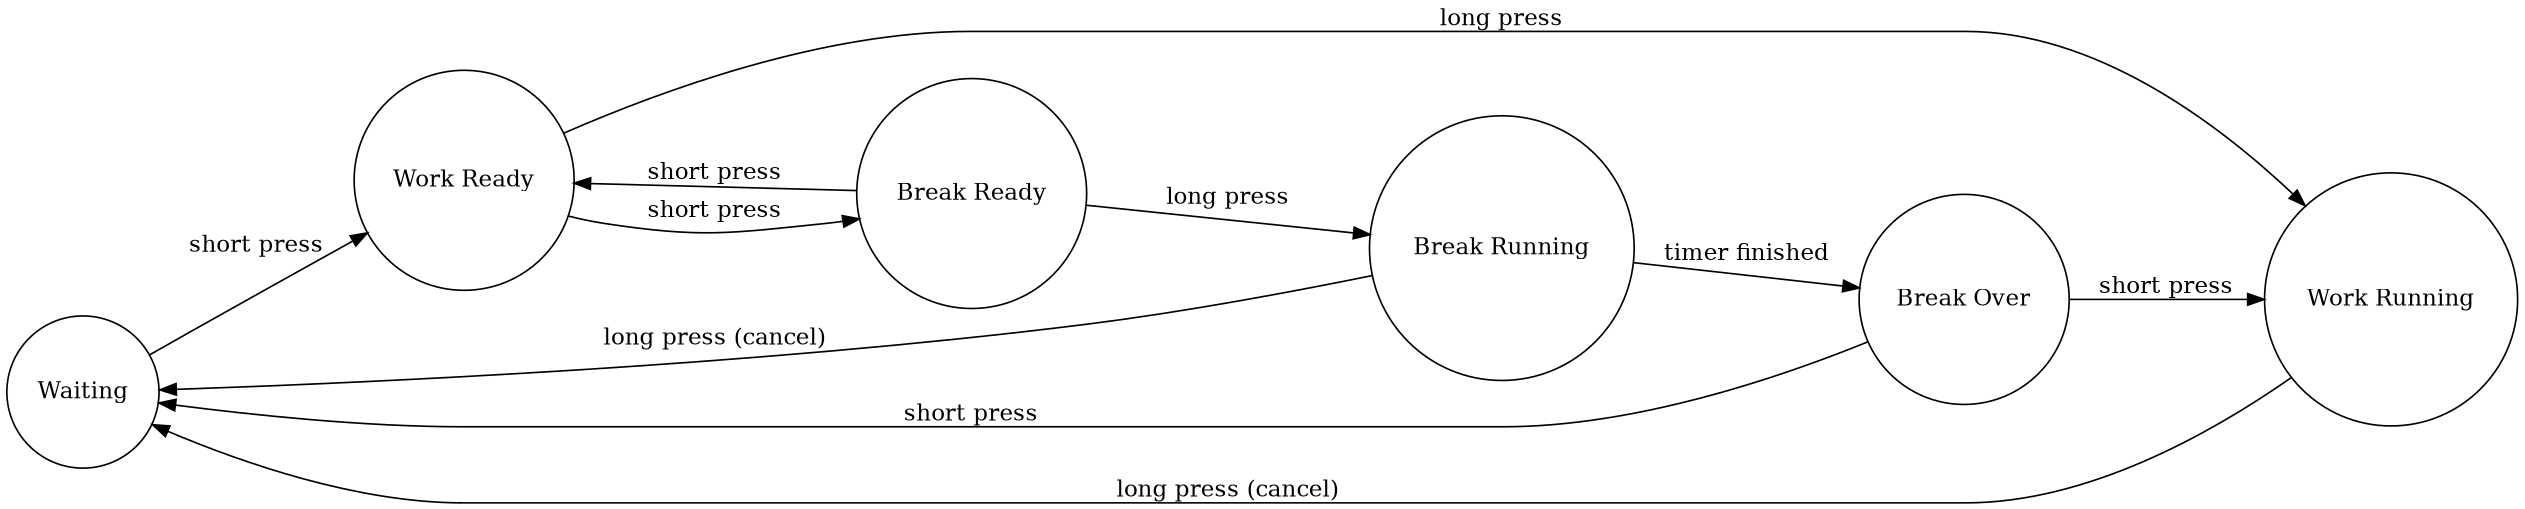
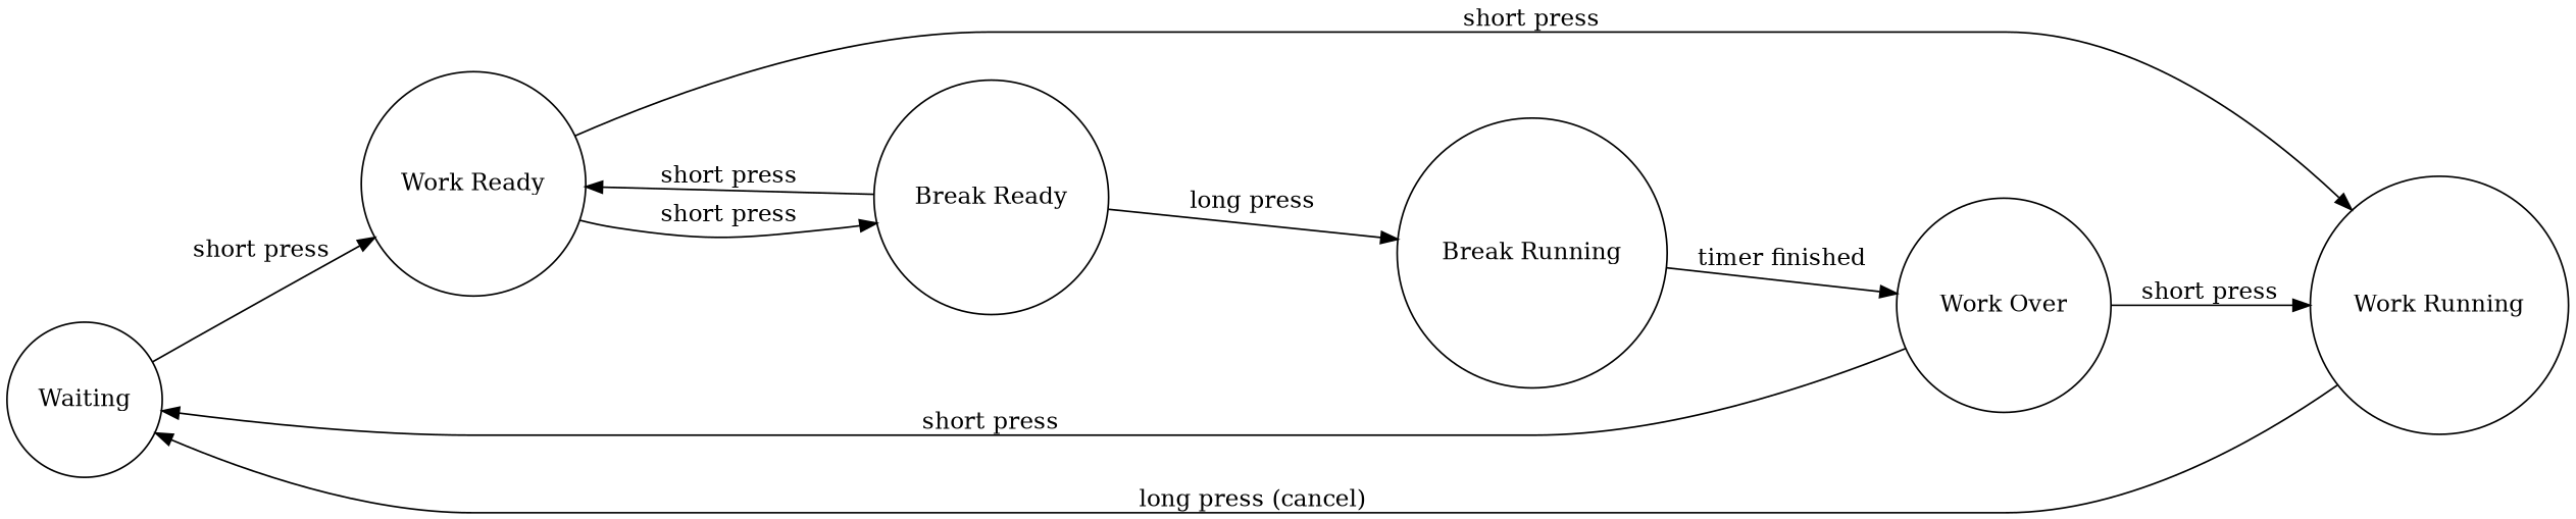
  digraph {
    rankdir=LR
    node [shape=circle]
    n1 [label=Waiting]
    n2 [label="Work Ready"]
    n3 [label="Break Ready"]
    n4 [label="Work Running"]
    n5 [label="Break Running"]
-   n6 [label="Break Over"]
+   n6 [label="Work Over"]
    n1 -> n2 [label="short press"]
    n2 -> n3 [label="short press"]
-   n2 -> n4 [label="long press"]
+   n2 -> n4 [label="short press"]
    n3 -> n2 [label="short press"]
    n3 -> n5 [label="long press"]
    n4 -> n1 [label="long press (cancel)"]
-   n5 -> n1 [label="long press (cancel)"]
    n5 -> n6 [label="timer finished"]
    n6 -> n1 [label="short press"]
    n6 -> n4 [label="short press"]
  }
